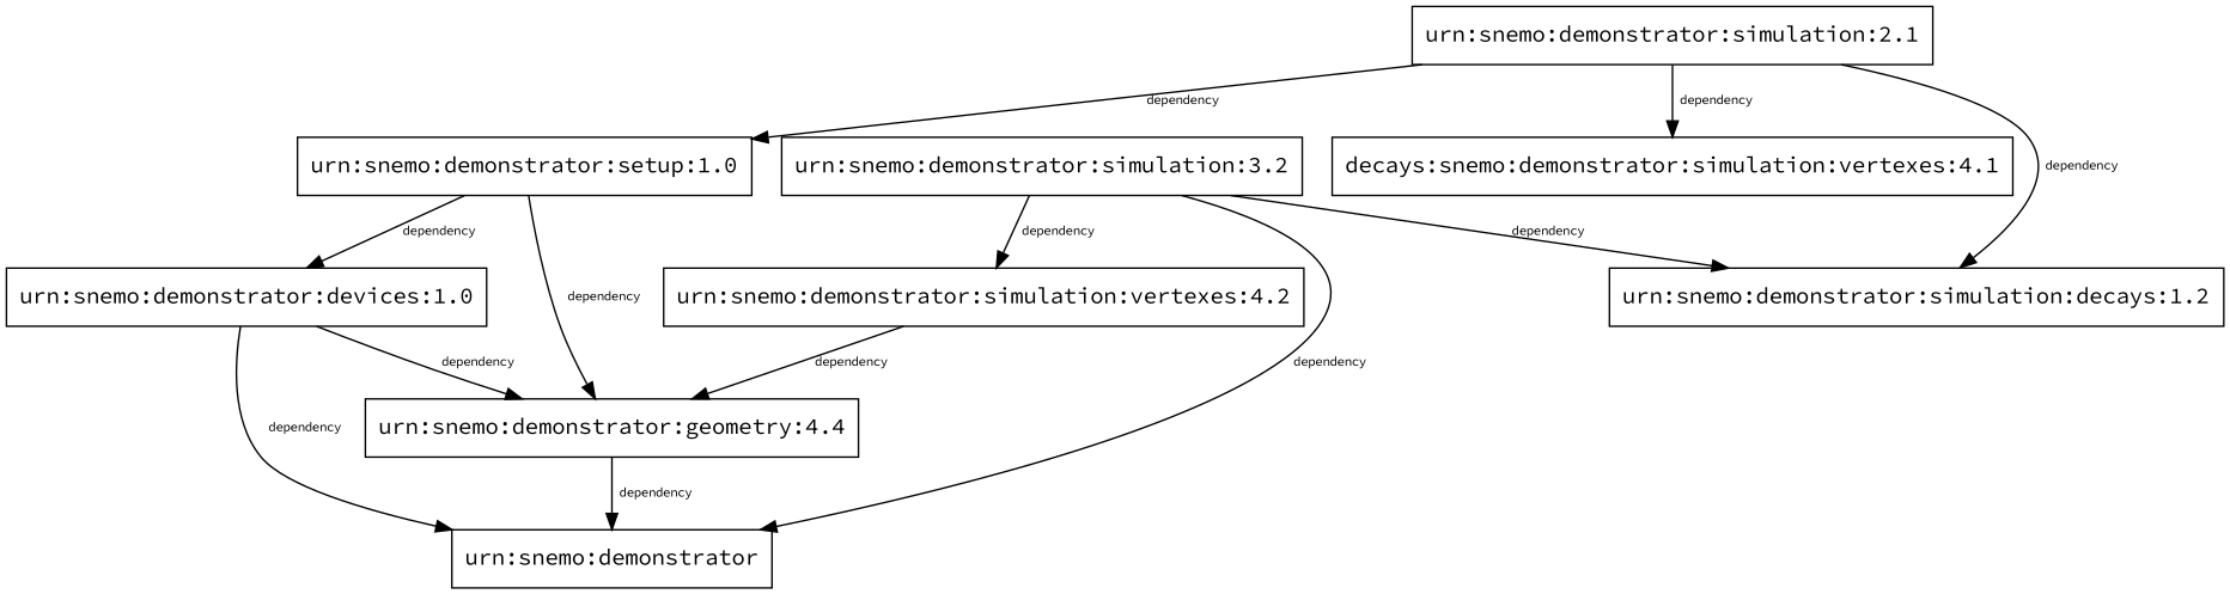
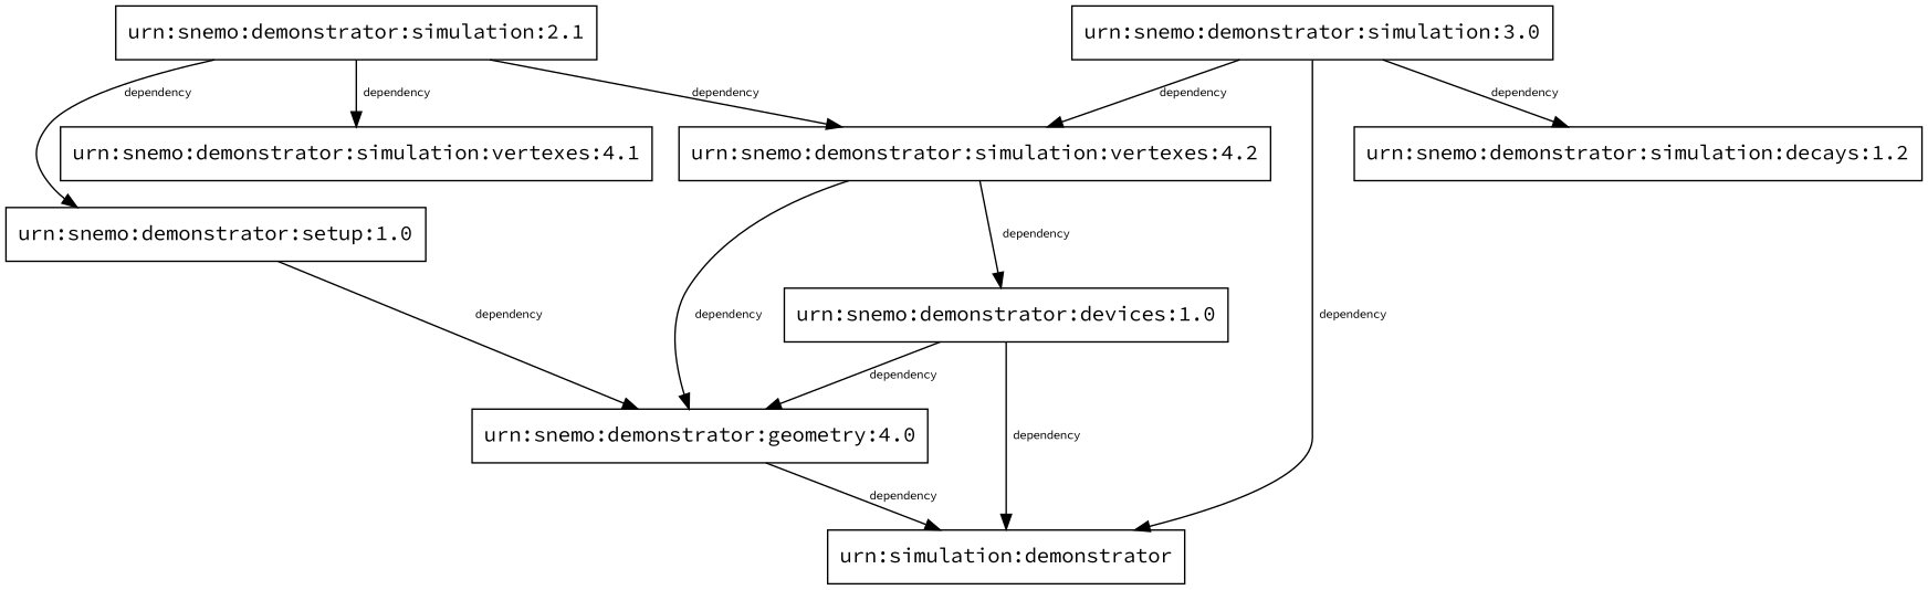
  digraph {
    fontname="Source Code Pro"
    node [fontname="Source Code Pro" shape=box]
    edge [fontname="Source Code Pro" fontsize=8]
-   n1 [label="urn:snemo:demonstrator"]
-   n2 [label="urn:snemo:demonstrator:geometry:4.4"]
+   n1 [label="urn:simulation:demonstrator"]
+   n2 [label="urn:snemo:demonstrator:geometry:4.0"]
    n3 [label="urn:snemo:demonstrator:devices:1.0"]
    n4 [label="urn:snemo:demonstrator:setup:1.0"]
-   n5 [label="decays:snemo:demonstrator:simulation:vertexes:4.1"]
+   n5 [label="urn:snemo:demonstrator:simulation:vertexes:4.1"]
    n6 [label="urn:snemo:demonstrator:simulation:vertexes:4.2"]
    n7 [label="urn:snemo:demonstrator:simulation:decays:1.2"]
    n8 [label="urn:snemo:demonstrator:simulation:2.1"]
-   n9 [label="urn:snemo:demonstrator:simulation:3.2"]
+   n9 [label="urn:snemo:demonstrator:simulation:3.0"]
    n2 -> n1 [label=" dependency "]
    n3 -> n1 [label=" dependency "]
    n3 -> n2 [label=" dependency "]
    n4 -> n2 [label=" dependency "]
-   n4 -> n3 [label=" dependency "]
+   n6 -> n3 [label=" dependency "]
    n6 -> n2 [label=" dependency "]
    n8 -> n4 [label=" dependency "]
    n8 -> n5 [label=" dependency "]
-   n8 -> n7 [label=" dependency "]
+   n8 -> n6 [label=" dependency "]
    n9 -> n1 [label=" dependency "]
    n9 -> n6 [label=" dependency "]
    n9 -> n7 [label=" dependency "]
  }
